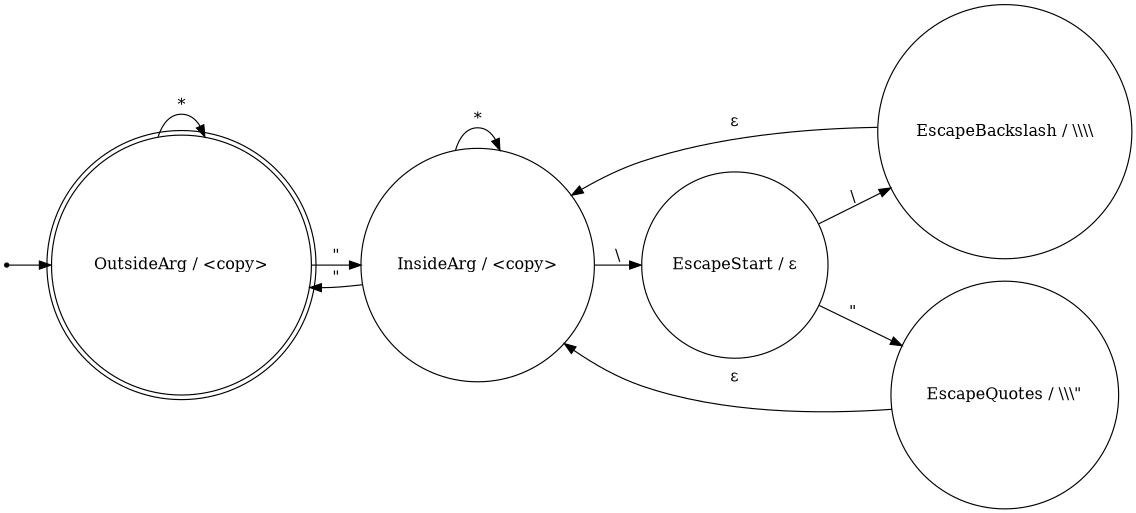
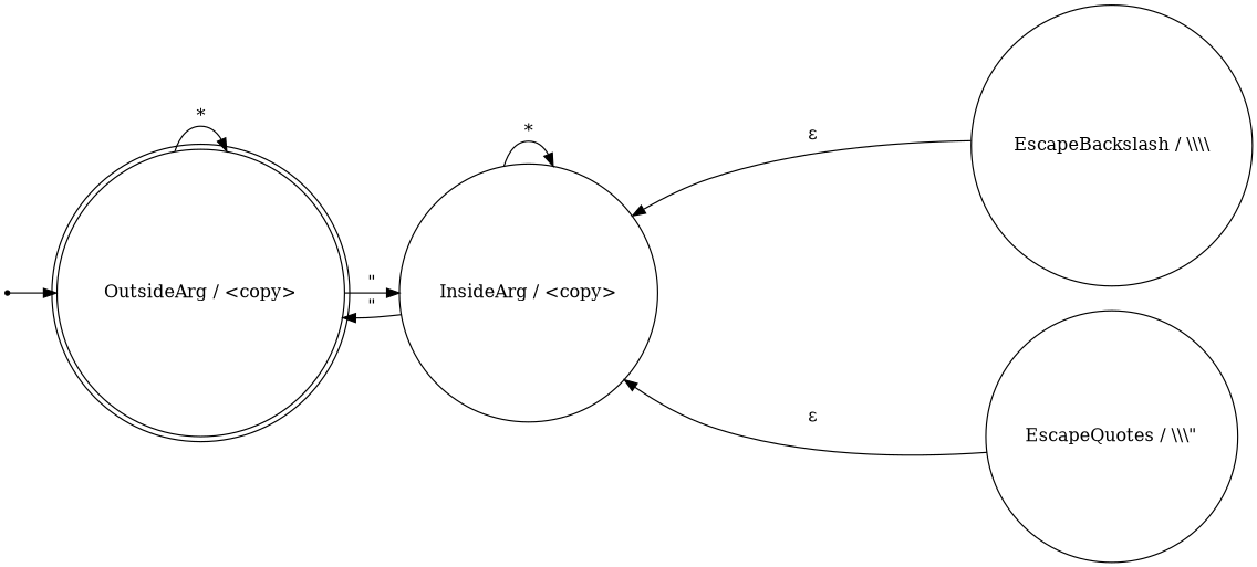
  digraph {
    rankdir=LR
    node [shape=circle]
    toOutside [shape=point]
    n2 [label="OutsideArg / <copy>" shape=doublecircle]
    n3 [label="InsideArg / <copy>"]
-   n4 [label="EscapeStart / &epsilon;"]
    n5 [label="EscapeBackslash / \\\\\\\\"]
    n6 [label="EscapeQuotes / \\\\\\\""]
    toOutside -> n2
    n2 -> n2 [label="*"]
    n2 -> n3 [label="\""]
    n3 -> n2 [label="\""]
    n3 -> n3 [label="*"]
-   n3 -> n4 [label="\\"]
-   n4 -> n5 [label="\\"]
-   n4 -> n6 [label="\""]
    n5 -> n3 [label="&epsilon;"]
    n6 -> n3 [label="&epsilon;"]
  }
